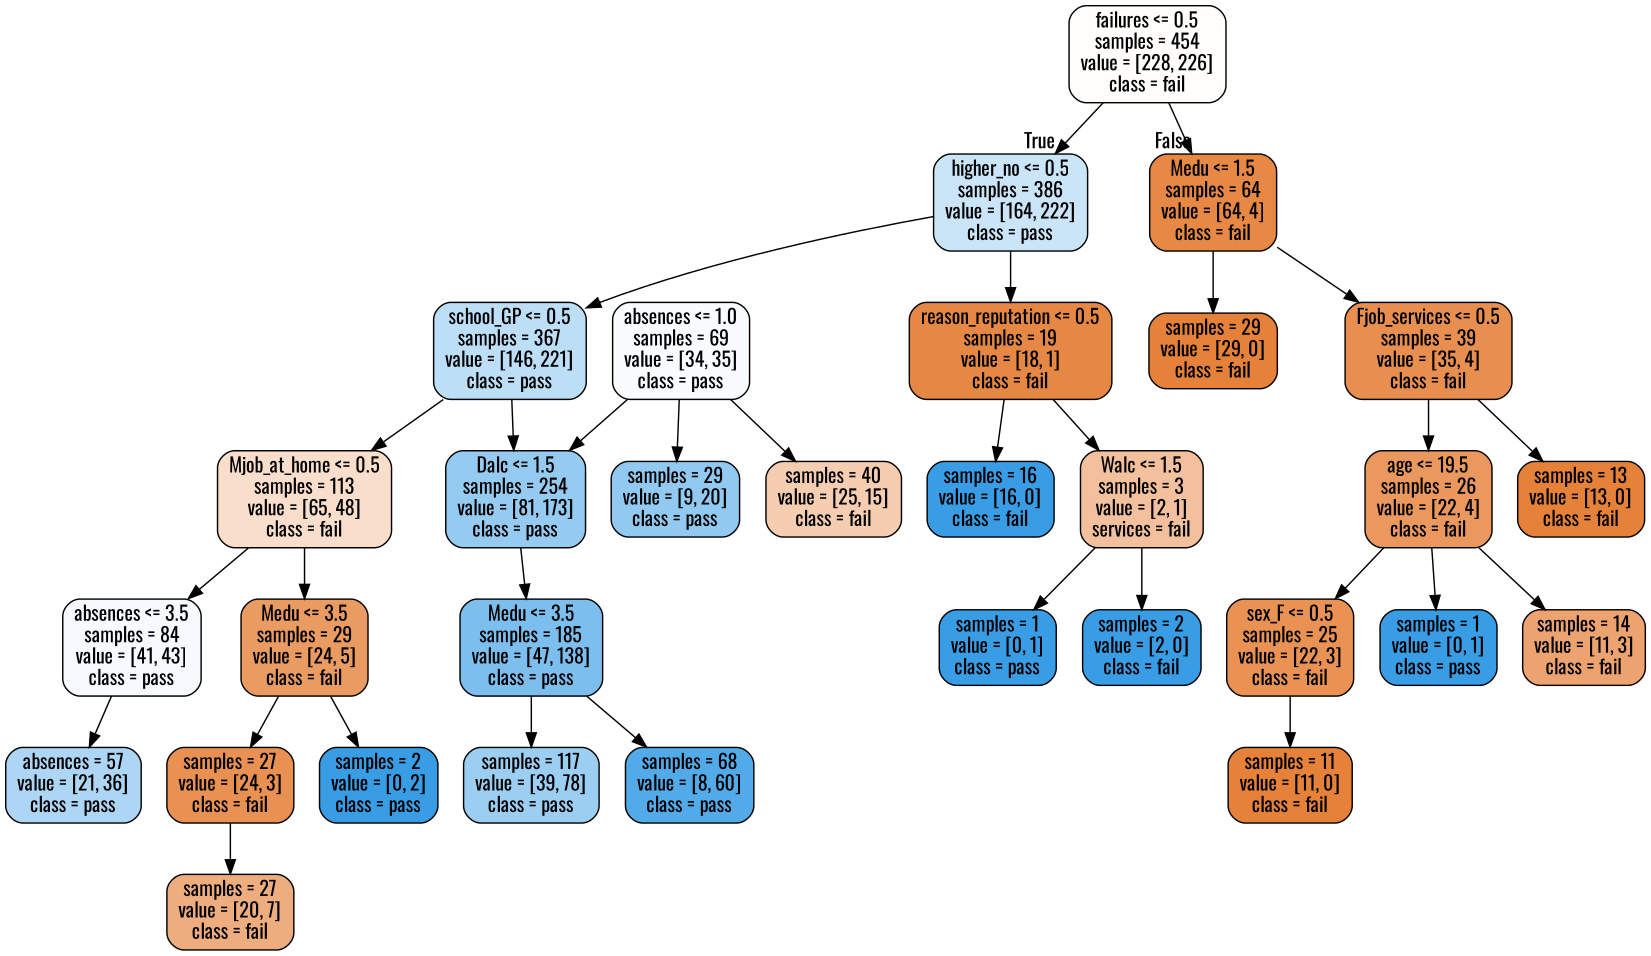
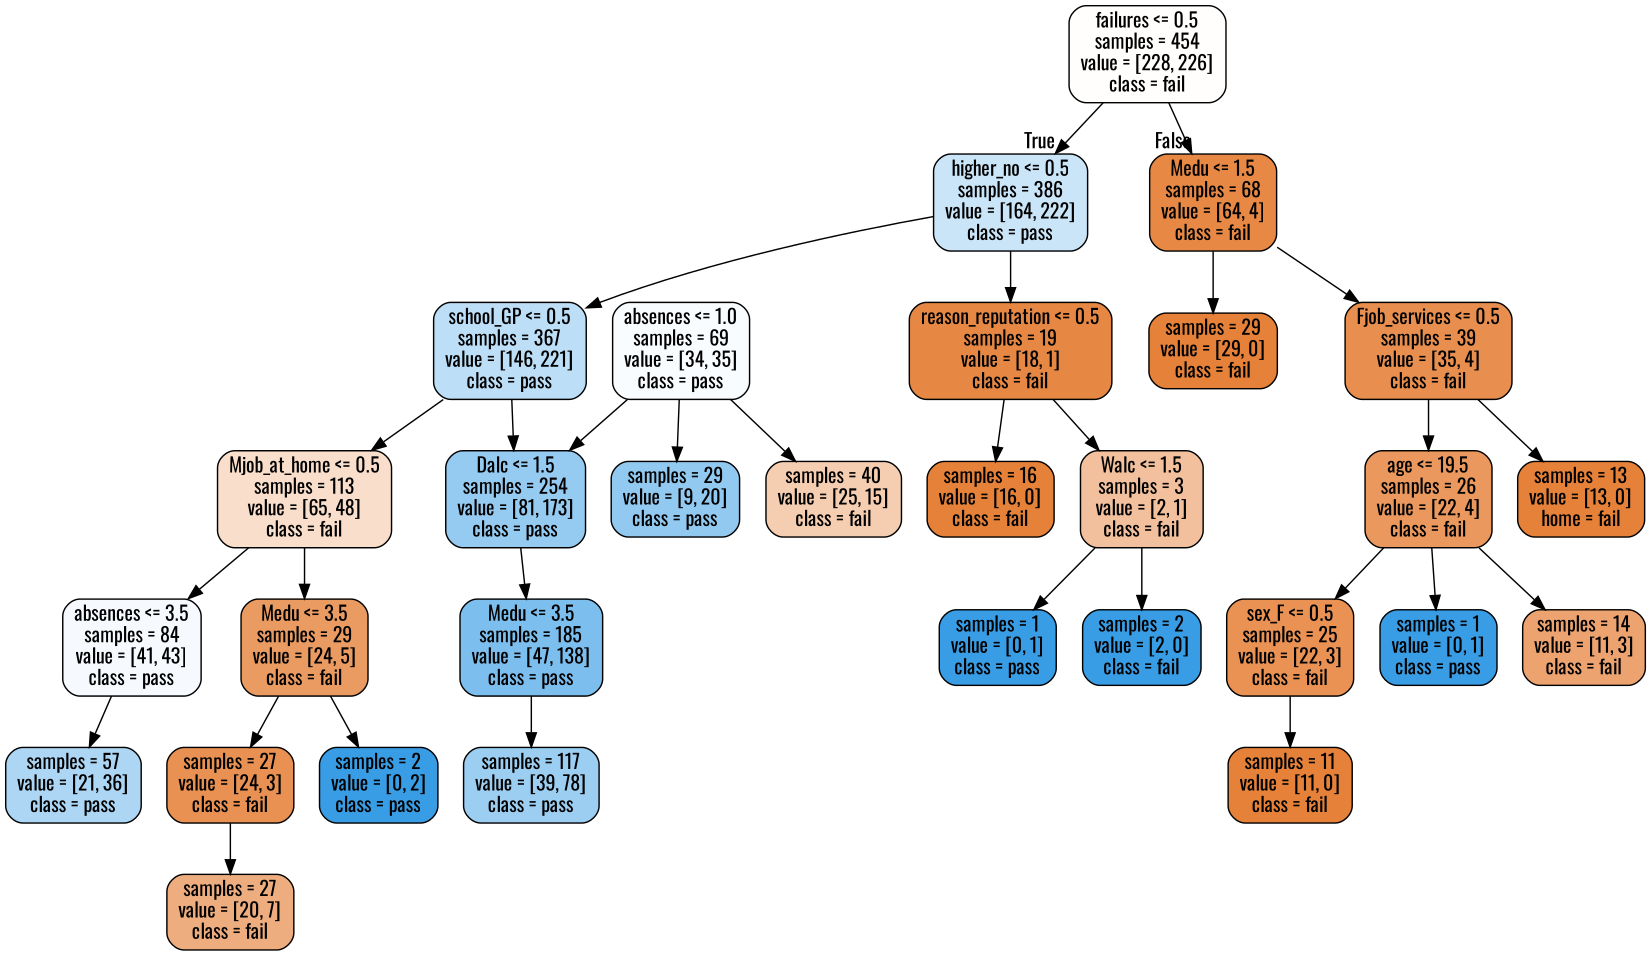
  digraph {
    fontname=Oswald
    node [color=black fillcolor="#e58139" fontname=Oswald shape=box style="filled, rounded"]
    edge [fontname=Oswald]
    n1 [fillcolor="#fffefd" label="failures <= 0.5\nsamples = 454\nvalue = [228, 226]\nclass = fail"]
    n2 [fillcolor="#cbe5f8" label="higher_no <= 0.5\nsamples = 386\nvalue = [164, 222]\nclass = pass"]
-   n3 [fillcolor="#e78945" label="Medu <= 1.5\nsamples = 64\nvalue = [64, 4]\nclass = fail"]
+   n3 [fillcolor="#e78945" label="Medu <= 1.5\nsamples = 68\nvalue = [64, 4]\nclass = fail"]
    n4 [fillcolor="#bcdef6" label="school_GP <= 0.5\nsamples = 367\nvalue = [146, 221]\nclass = pass"]
    n5 [fillcolor="#e68844" label="reason_reputation <= 0.5\nsamples = 19\nvalue = [18, 1]\nclass = fail"]
    n6 [label="samples = 29\nvalue = [29, 0]\nclass = fail"]
    n7 [fillcolor="#e88f50" label="Fjob_services <= 0.5\nsamples = 39\nvalue = [35, 4]\nclass = fail"]
    n8 [fillcolor="#f8decb" label="Mjob_at_home <= 0.5\nsamples = 113\nvalue = [65, 48]\nclass = fail"]
    n9 [fillcolor="#96cbf1" label="Dalc <= 1.5\nsamples = 254\nvalue = [81, 173]\nclass = pass"]
-   n10 [fillcolor="#399de5" label="samples = 16\nvalue = [16, 0]\nclass = fail"]
-   n11 [fillcolor="#f2c09c" label="Walc <= 1.5\nsamples = 3\nvalue = [2, 1]\nservices = fail"]
+   n10 [label="samples = 16\nvalue = [16, 0]\nclass = fail"]
+   n11 [fillcolor="#f2c09c" label="Walc <= 1.5\nsamples = 3\nvalue = [2, 1]\nclass = fail"]
    n12 [fillcolor="#f6fafe" label="absences <= 3.5\nsamples = 84\nvalue = [41, 43]\nclass = pass"]
    n13 [fillcolor="#ea9b62" label="Medu <= 3.5\nsamples = 29\nvalue = [24, 5]\nclass = fail"]
    n14 [fillcolor="#7cbeee" label="Medu <= 3.5\nsamples = 185\nvalue = [47, 138]\nclass = pass"]
-   n15 [fillcolor="#acd6f4" label="absences = 57\nvalue = [21, 36]\nclass = pass"]
+   n15 [fillcolor="#acd6f4" label="samples = 57\nvalue = [21, 36]\nclass = pass"]
    n16 [fillcolor="#e89152" label="samples = 27\nvalue = [24, 3]\nclass = fail"]
    n17 [fillcolor="#399de5" label="samples = 2\nvalue = [0, 2]\nclass = pass"]
    n18 [fillcolor="#eead7e" label="samples = 27\nvalue = [20, 7]\nclass = fail"]
    n19 [fillcolor="#9ccef2" label="samples = 117\nvalue = [39, 78]\nclass = pass"]
-   n20 [fillcolor="#53aae8" label="samples = 68\nvalue = [8, 60]\nclass = pass"]
    n21 [fillcolor="#f9fcfe" label="absences <= 1.0\nsamples = 69\nvalue = [34, 35]\nclass = pass"]
    n22 [fillcolor="#92c9f1" label="samples = 29\nvalue = [9, 20]\nclass = pass"]
    n23 [fillcolor="#f5cdb0" label="samples = 40\nvalue = [25, 15]\nclass = fail"]
    n24 [fillcolor="#399de5" label="samples = 1\nvalue = [0, 1]\nclass = pass"]
    n25 [fillcolor="#399de5" label="samples = 2\nvalue = [2, 0]\nclass = fail"]
    n26 [fillcolor="#ea985d" label="age <= 19.5\nsamples = 26\nvalue = [22, 4]\nclass = fail"]
-   n27 [label="samples = 13\nvalue = [13, 0]\nclass = fail"]
+   n27 [label="samples = 13\nvalue = [13, 0]\nhome = fail"]
    n28 [fillcolor="#e99254" label="sex_F <= 0.5\nsamples = 25\nvalue = [22, 3]\nclass = fail"]
    n29 [fillcolor="#399de5" label="samples = 1\nvalue = [0, 1]\nclass = pass"]
    n30 [fillcolor="#eca36f" label="samples = 14\nvalue = [11, 3]\nclass = fail"]
    n31 [label="samples = 11\nvalue = [11, 0]\nclass = fail"]
    n1 -> n2 [headlabel=True labelangle=45 labeldistance=2.5]
    n1 -> n3 [headlabel=False labelangle=-45 labeldistance=2.5]
    n2 -> n4
    n2 -> n5
    n3 -> n6
    n3 -> n7
    n4 -> n8
    n4 -> n9
    n5 -> n10
    n5 -> n11
    n7 -> n26
    n7 -> n27
    n8 -> n12
    n8 -> n13
    n9 -> n14
    n11 -> n24
    n11 -> n25
    n12 -> n15
    n13 -> n16
    n13 -> n17
    n14 -> n19
-   n14 -> n20
    n16 -> n18
    n21 -> n9
    n21 -> n22
    n21 -> n23
    n26 -> n28
    n26 -> n29
    n26 -> n30
    n28 -> n31
  }
